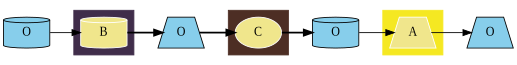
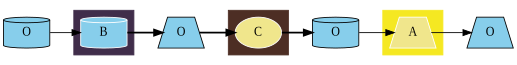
  digraph {
    rankdir=LR
    fontname="Liberation Serif"
    node [shape=cylinder style=filled fillcolor=skyblue fontname="Liberation Serif"]
    edge [style=bold fontname="Liberation Serif"]
-   B [color=white fillcolor=khaki]
+   B [color=white]
    C [color=white shape=ellipse fillcolor=khaki]
    A [color=white shape=trapezium fillcolor=khaki]
    n4 [label=O]
    n5 [label=O shape=trapezium]
    n6 [label=O]
    n7 [label=O shape=trapezium]
    subgraph cluster_1 {
      color="#402d4a"
      style=filled
      B
    }
    subgraph cluster_2 {
      color="#4d2e24"
      style=filled
      C
    }
    subgraph cluster_3 {
      color="#f5e822"
      style=filled
      A
    }
    B -> n5
    C -> n6
    A -> n7 [style=solid]
    n4 -> B [style=solid]
    n5 -> C
    n6 -> A [style=solid]
  }
